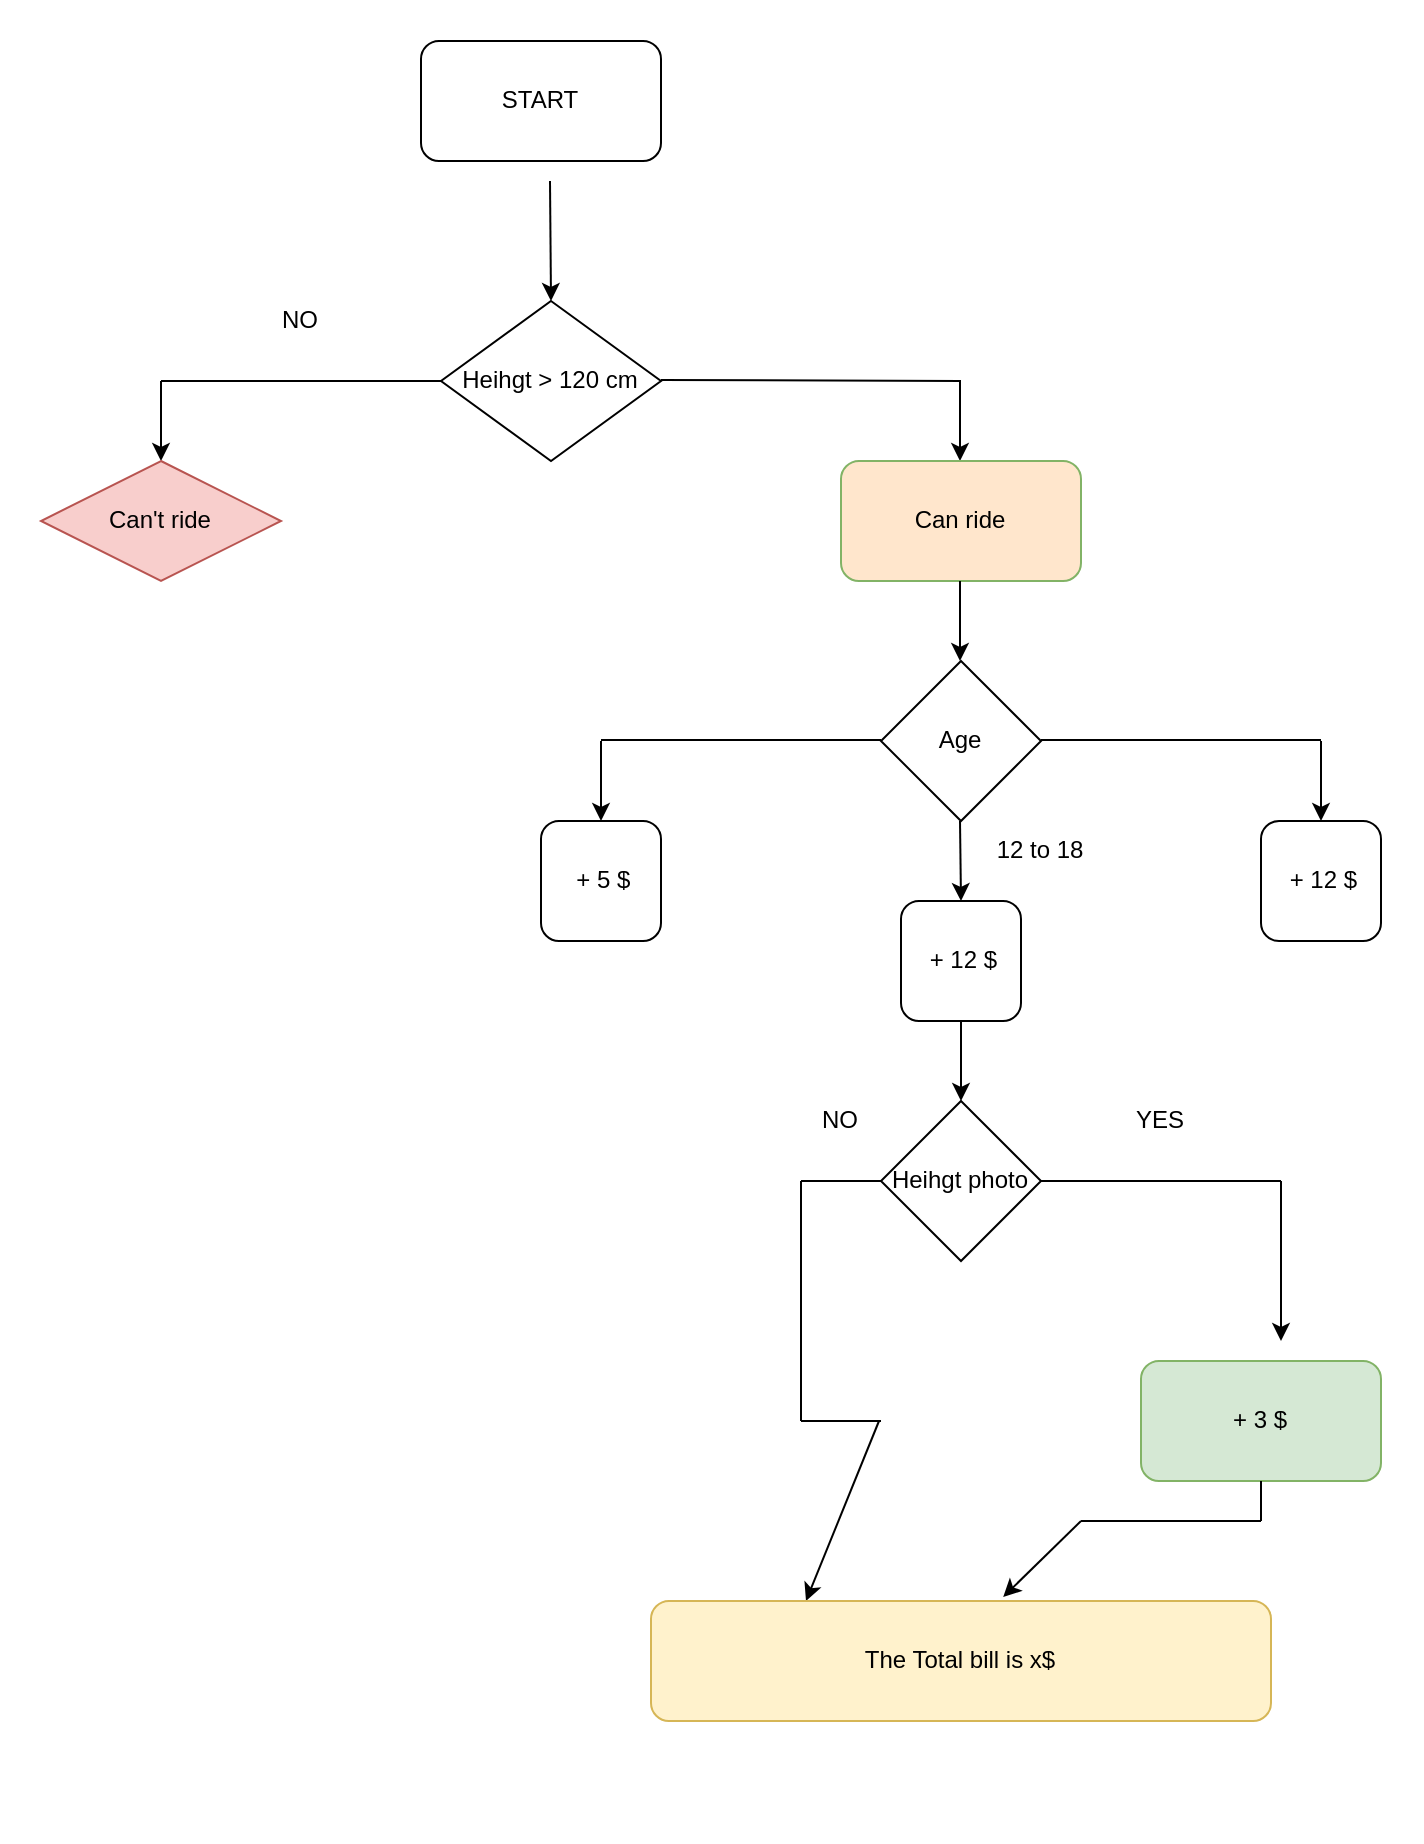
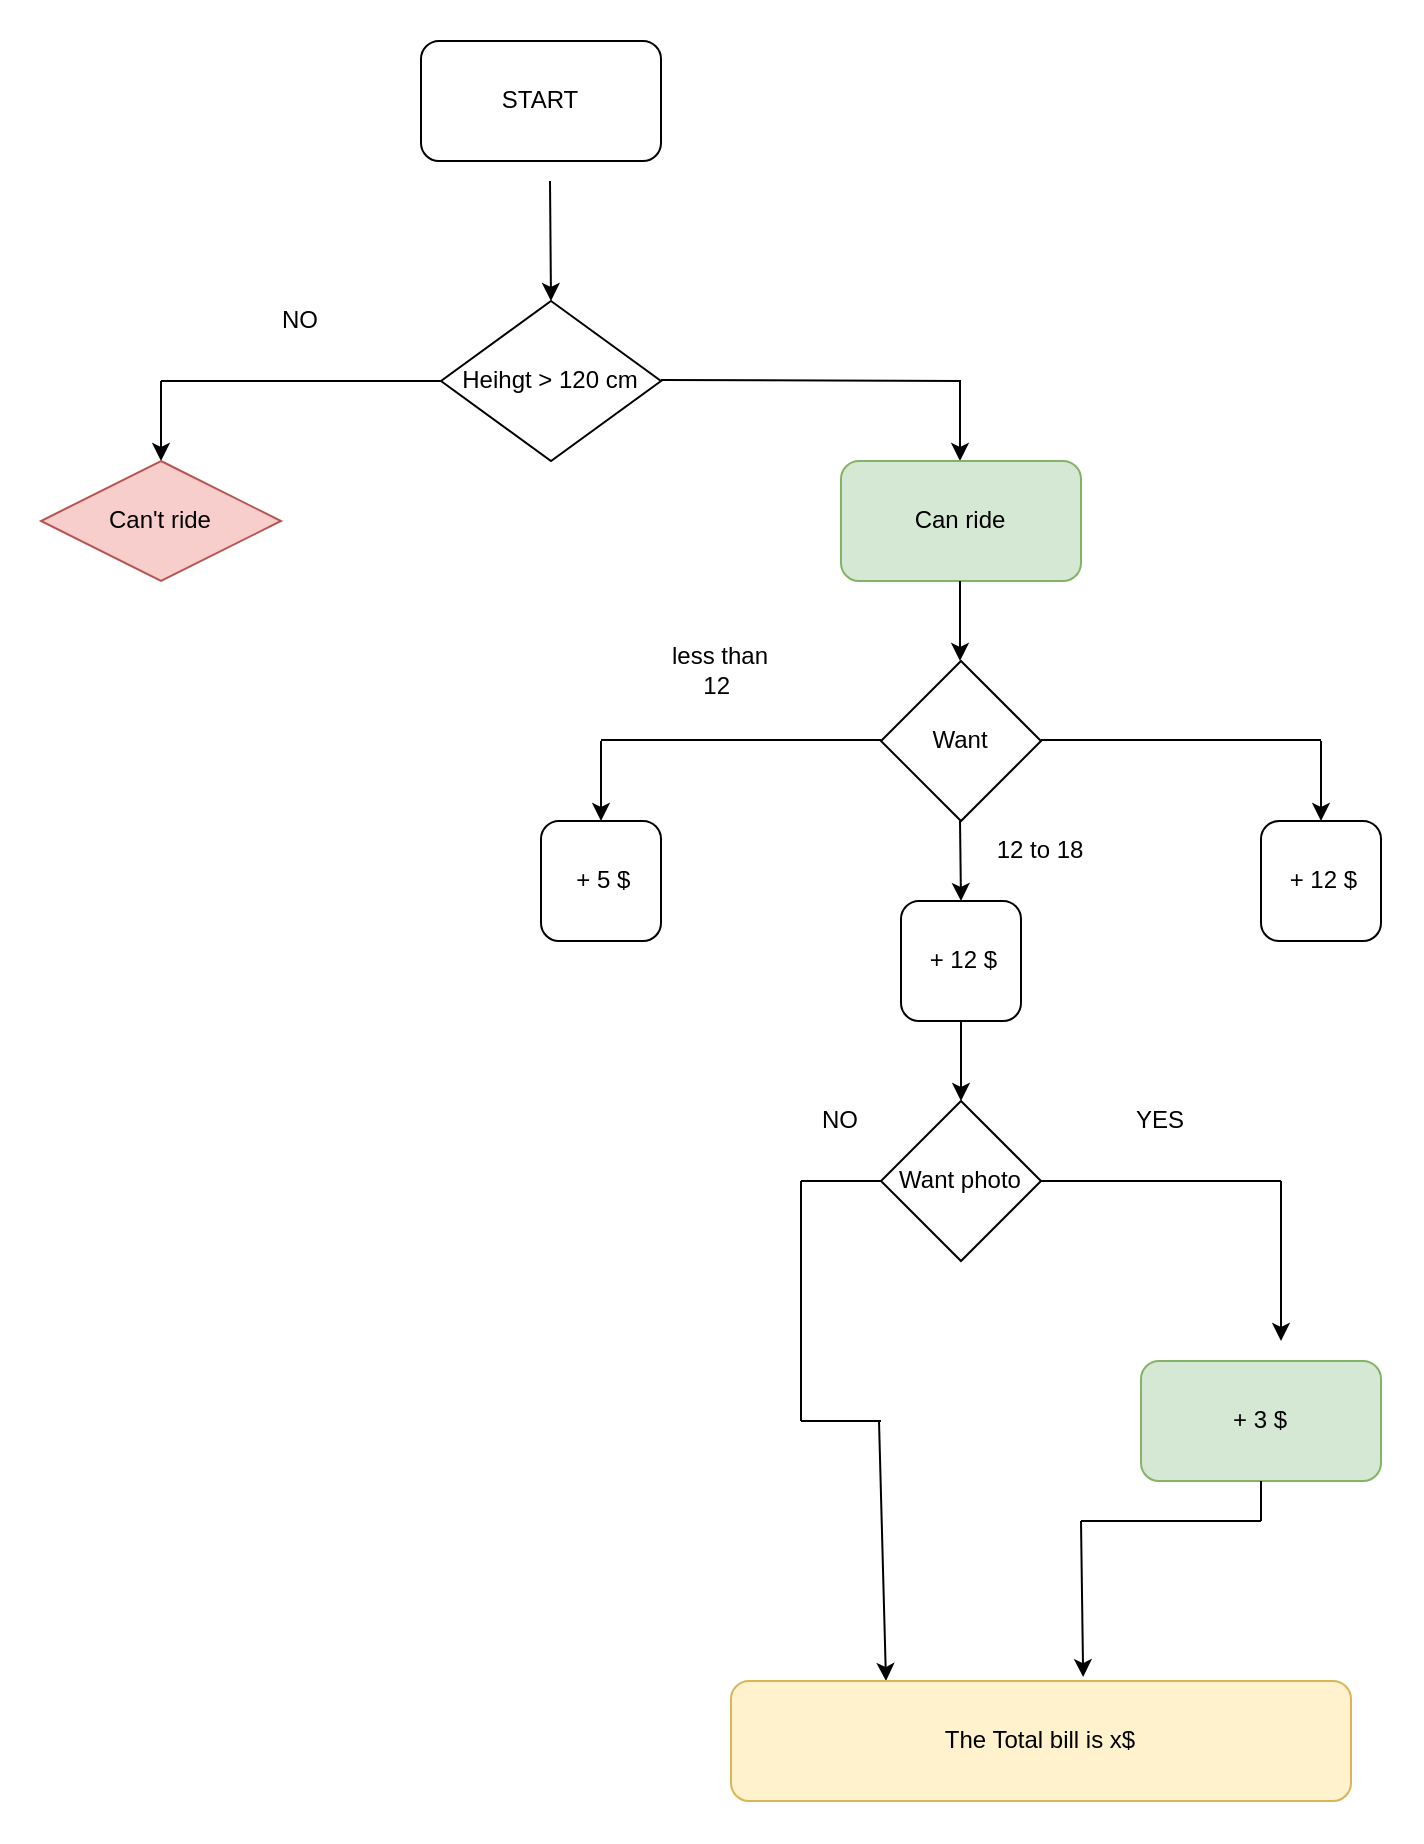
  <mxCell id="0" />
  <mxCell id="1" parent="0" />
  <mxCell id="2" value="START" style="rounded=1;whiteSpace=wrap;html=1;" vertex="1" parent="1"><mxGeometry x="210" y="20" width="120" height="60" as="geometry" /></mxCell>
  <mxCell id="3" value="Heihgt &amp;gt; 120 cm" style="rhombus;whiteSpace=wrap;html=1;" vertex="1" parent="1"><mxGeometry x="220" y="150" width="110" height="80" as="geometry" /></mxCell>
  <mxCell id="4" value="" style="endArrow=classic;html=1;entryX=0.5;entryY=0;entryDx=0;entryDy=0;" edge="1" parent="1" target="3"><mxGeometry width="50" height="50" relative="1" as="geometry"><mxPoint x="274.5" y="90" as="sourcePoint" /><mxPoint x="274.5" y="140" as="targetPoint" /></mxGeometry></mxCell>
  <mxCell id="5" value="" style="endArrow=none;html=1;" edge="1" parent="1"><mxGeometry width="50" height="50" relative="1" as="geometry"><mxPoint x="80" y="190" as="sourcePoint" /><mxPoint x="220" y="190" as="targetPoint" /></mxGeometry></mxCell>
  <mxCell id="6" value="" style="endArrow=classic;html=1;" edge="1" parent="1" target="7"><mxGeometry width="50" height="50" relative="1" as="geometry"><mxPoint x="80" y="190" as="sourcePoint" /><mxPoint x="80" y="250" as="targetPoint" /></mxGeometry></mxCell>
  <mxCell id="7" value="Can't ride" style="rhombus;whiteSpace=wrap;html=1;fillColor=#f8cecc;strokeColor=#b85450;" vertex="1" parent="1"><mxGeometry x="20" y="230" width="120" height="60" as="geometry" /></mxCell>
  <mxCell id="8" value="NO" style="text;html=1;strokeColor=none;fillColor=none;align=center;verticalAlign=middle;whiteSpace=wrap;rounded=0;" vertex="1" parent="1"><mxGeometry x="120" y="140" width="60" height="40" as="geometry" /></mxCell>
  <mxCell id="9" value="" style="endArrow=none;html=1;" edge="1" parent="1"><mxGeometry width="50" height="50" relative="1" as="geometry"><mxPoint x="330" y="189.5" as="sourcePoint" /><mxPoint x="480" y="190" as="targetPoint" /></mxGeometry></mxCell>
  <mxCell id="10" value="" style="endArrow=classic;html=1;" edge="1" parent="1"><mxGeometry width="50" height="50" relative="1" as="geometry"><mxPoint x="479.5" y="190" as="sourcePoint" /><mxPoint x="479.5" y="230" as="targetPoint" /></mxGeometry></mxCell>
- <mxCell id="11" value="Can ride" style="rounded=1;whiteSpace=wrap;html=1;fillColor=#ffe6cc;strokeColor=#82b366;" vertex="1" parent="1"><mxGeometry x="420" y="230" width="120" height="60" as="geometry" /></mxCell>
+ <mxCell id="11" value="Can ride" style="rounded=1;whiteSpace=wrap;html=1;fillColor=#d5e8d4;strokeColor=#82b366;" vertex="1" parent="1"><mxGeometry x="420" y="230" width="120" height="60" as="geometry" /></mxCell>
  <mxCell id="12" value="" style="endArrow=classic;html=1;" edge="1" parent="1"><mxGeometry width="50" height="50" relative="1" as="geometry"><mxPoint x="479.5" y="290" as="sourcePoint" /><mxPoint x="479.5" y="330" as="targetPoint" /></mxGeometry></mxCell>
- <mxCell id="13" value="Age" style="rhombus;whiteSpace=wrap;html=1;" vertex="1" parent="1"><mxGeometry x="440" y="330" width="80" height="80" as="geometry" /></mxCell>
+ <mxCell id="13" value="Want" style="rhombus;whiteSpace=wrap;html=1;" vertex="1" parent="1"><mxGeometry x="440" y="330" width="80" height="80" as="geometry" /></mxCell>
  <mxCell id="14" value="" style="endArrow=none;html=1;" edge="1" parent="1"><mxGeometry width="50" height="50" relative="1" as="geometry"><mxPoint x="300" y="369.5" as="sourcePoint" /><mxPoint x="440" y="369.5" as="targetPoint" /></mxGeometry></mxCell>
+ <mxCell id="15" value="less than 12&amp;nbsp;" style="text;html=1;strokeColor=none;fillColor=none;align=center;verticalAlign=middle;whiteSpace=wrap;rounded=0;" vertex="1" parent="1"><mxGeometry x="330" y="320" width="60" height="30" as="geometry" /></mxCell>
  <mxCell id="16" value="" style="endArrow=classic;html=1;" edge="1" parent="1"><mxGeometry width="50" height="50" relative="1" as="geometry"><mxPoint x="300" y="370" as="sourcePoint" /><mxPoint x="300" y="410" as="targetPoint" /></mxGeometry></mxCell>
  <mxCell id="17" value="&amp;nbsp;+ 5 $" style="rounded=1;whiteSpace=wrap;html=1;" vertex="1" parent="1"><mxGeometry x="270" y="410" width="60" height="60" as="geometry" /></mxCell>
  <mxCell id="18" value="" style="endArrow=none;html=1;" edge="1" parent="1"><mxGeometry width="50" height="50" relative="1" as="geometry"><mxPoint x="520" y="369.5" as="sourcePoint" /><mxPoint x="660" y="369.5" as="targetPoint" /></mxGeometry></mxCell>
  <mxCell id="19" value="" style="endArrow=classic;html=1;" edge="1" parent="1"><mxGeometry width="50" height="50" relative="1" as="geometry"><mxPoint x="660" y="370" as="sourcePoint" /><mxPoint x="660" y="410" as="targetPoint" /></mxGeometry></mxCell>
  <mxCell id="20" value="&amp;nbsp;+ 12 $" style="rounded=1;whiteSpace=wrap;html=1;" vertex="1" parent="1"><mxGeometry x="630" y="410" width="60" height="60" as="geometry" /></mxCell>
  <mxCell id="21" value="&amp;nbsp;+ 12 $" style="rounded=1;whiteSpace=wrap;html=1;" vertex="1" parent="1"><mxGeometry x="450" y="450" width="60" height="60" as="geometry" /></mxCell>
  <mxCell id="22" value="" style="endArrow=classic;html=1;entryX=0.5;entryY=0;entryDx=0;entryDy=0;" edge="1" parent="1" target="21"><mxGeometry width="50" height="50" relative="1" as="geometry"><mxPoint x="479.5" y="410" as="sourcePoint" /><mxPoint x="480" y="430" as="targetPoint" /></mxGeometry></mxCell>
  <mxCell id="23" value="12 to 18" style="text;html=1;strokeColor=none;fillColor=none;align=center;verticalAlign=middle;whiteSpace=wrap;rounded=0;" vertex="1" parent="1"><mxGeometry x="490" y="410" width="60" height="30" as="geometry" /></mxCell>
- <mxCell id="24" value="Heihgt photo" style="rhombus;whiteSpace=wrap;html=1;" vertex="1" parent="1"><mxGeometry x="440" y="550" width="80" height="80" as="geometry" /></mxCell>
+ <mxCell id="24" value="Want photo" style="rhombus;whiteSpace=wrap;html=1;" vertex="1" parent="1"><mxGeometry x="440" y="550" width="80" height="80" as="geometry" /></mxCell>
  <mxCell id="25" value="" style="endArrow=classic;html=1;" edge="1" parent="1"><mxGeometry width="50" height="50" relative="1" as="geometry"><mxPoint x="480" y="510" as="sourcePoint" /><mxPoint x="480" y="550" as="targetPoint" /></mxGeometry></mxCell>
  <mxCell id="26" value="" style="endArrow=none;html=1;" edge="1" parent="1"><mxGeometry width="50" height="50" relative="1" as="geometry"><mxPoint x="400" y="710" as="sourcePoint" /><mxPoint x="400" y="590" as="targetPoint" /></mxGeometry></mxCell>
  <mxCell id="27" value="" style="endArrow=none;html=1;exitX=0;exitY=0.5;exitDx=0;exitDy=0;" edge="1" parent="1" source="24"><mxGeometry width="50" height="50" relative="1" as="geometry"><mxPoint x="380" y="670" as="sourcePoint" /><mxPoint x="400" y="590" as="targetPoint" /></mxGeometry></mxCell>
  <mxCell id="28" value="" style="endArrow=none;html=1;" edge="1" parent="1"><mxGeometry width="50" height="50" relative="1" as="geometry"><mxPoint x="400" y="710" as="sourcePoint" /><mxPoint x="440" y="710" as="targetPoint" /></mxGeometry></mxCell>
  <mxCell id="29" value="" style="endArrow=none;html=1;exitX=1;exitY=0.5;exitDx=0;exitDy=0;" edge="1" parent="1" source="24"><mxGeometry width="50" height="50" relative="1" as="geometry"><mxPoint x="589.5" y="580" as="sourcePoint" /><mxPoint x="640" y="590" as="targetPoint" /></mxGeometry></mxCell>
  <mxCell id="30" value="" style="endArrow=classic;html=1;entryX=0.25;entryY=0;entryDx=0;entryDy=0;" edge="1" parent="1" target="31"><mxGeometry width="50" height="50" relative="1" as="geometry"><mxPoint x="439" y="710" as="sourcePoint" /><mxPoint x="439" y="770" as="targetPoint" /></mxGeometry></mxCell>
- <mxCell id="31" value="The Total bill is x$" style="rounded=1;whiteSpace=wrap;html=1;fillColor=#fff2cc;strokeColor=#d6b656;" vertex="1" parent="1"><mxGeometry x="325" y="800" width="310" height="60" as="geometry" /></mxCell>
+ <mxCell id="31" value="The Total bill is x$" style="rounded=1;whiteSpace=wrap;html=1;fillColor=#fff2cc;strokeColor=#d6b656;" vertex="1" parent="1"><mxGeometry x="365" y="840" width="310" height="60" as="geometry" /></mxCell>
  <mxCell id="32" value="NO" style="text;html=1;strokeColor=none;fillColor=none;align=center;verticalAlign=middle;whiteSpace=wrap;rounded=0;" vertex="1" parent="1"><mxGeometry x="400" y="550" width="40" height="20" as="geometry" /></mxCell>
  <mxCell id="33" value="" style="endArrow=classic;html=1;" edge="1" parent="1"><mxGeometry width="50" height="50" relative="1" as="geometry"><mxPoint x="640" y="590" as="sourcePoint" /><mxPoint x="640" y="670" as="targetPoint" /></mxGeometry></mxCell>
  <mxCell id="34" value="+ 3 $" style="rounded=1;whiteSpace=wrap;html=1;fillColor=#d5e8d4;strokeColor=#82b366;" vertex="1" parent="1"><mxGeometry x="570" y="680" width="120" height="60" as="geometry" /></mxCell>
  <mxCell id="35" value="" style="endArrow=none;html=1;" edge="1" parent="1"><mxGeometry width="50" height="50" relative="1" as="geometry"><mxPoint x="630" y="760" as="sourcePoint" /><mxPoint x="630" y="740" as="targetPoint" /></mxGeometry></mxCell>
  <mxCell id="36" value="" style="endArrow=none;html=1;" edge="1" parent="1"><mxGeometry width="50" height="50" relative="1" as="geometry"><mxPoint x="540" y="760" as="sourcePoint" /><mxPoint x="630" y="760" as="targetPoint" /></mxGeometry></mxCell>
  <mxCell id="37" value="YES&lt;br&gt;" style="text;html=1;strokeColor=none;fillColor=none;align=center;verticalAlign=middle;whiteSpace=wrap;rounded=0;" vertex="1" parent="1"><mxGeometry x="560" y="550" width="40" height="20" as="geometry" /></mxCell>
  <mxCell id="38" value="" style="endArrow=classic;html=1;entryX=0.568;entryY=-0.033;entryDx=0;entryDy=0;entryPerimeter=0;" edge="1" parent="1" target="31"><mxGeometry width="50" height="50" relative="1" as="geometry"><mxPoint x="540" y="760" as="sourcePoint" /><mxPoint x="580" y="780" as="targetPoint" /></mxGeometry></mxCell>
